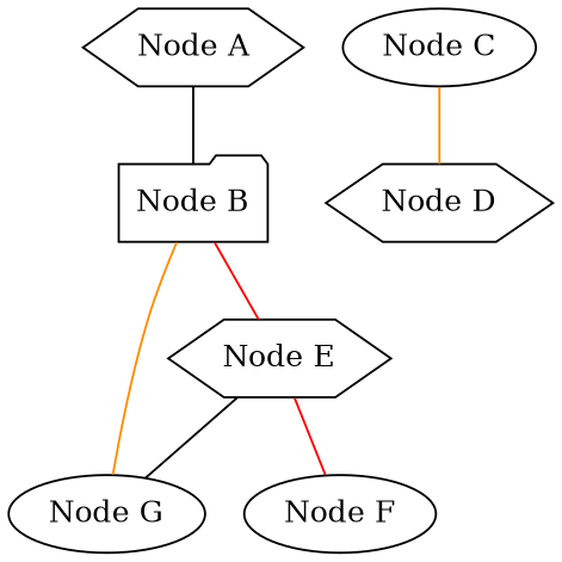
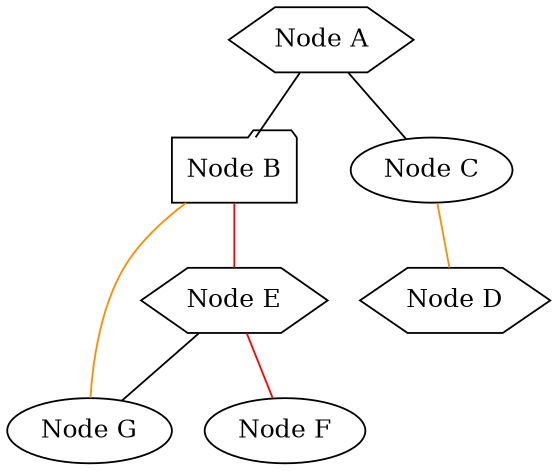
  graph {
    d2tdocpreamble="\usetikzlibrary{shadows}"
    node [shape=hexagon style="fill=red!20,circular drop shadow"]
    edge [color=black]
    "Node A"
    "Node B" [shape=folder]
    "Node C" [shape=ellipse]
    "Node E"
    "Node G" [shape=ellipse]
    "Node D"
    "Node F" [shape=ellipse]
    "Node A" -- "Node B"
+   "Node A" -- "Node C"
    "Node B" -- "Node E" [color=red]
    "Node B" -- "Node G" [color=darkorange]
    "Node C" -- "Node D" [color=darkorange]
    "Node E" -- "Node G"
    "Node E" -- "Node F" [color=red]
  }
